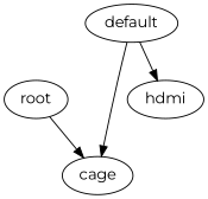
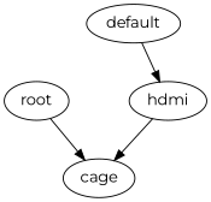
  digraph {
    fontname=Montserrat
    node [fontname=Montserrat]
    edge [fontname=Montserrat]
    n1 [label=root]
    n2 [label=cage]
    n3 [label=default]
    n4 [label=hdmi]
    n1 -> n2
-   n3 -> n2
+   n4 -> n2
    n3 -> n4
  }
